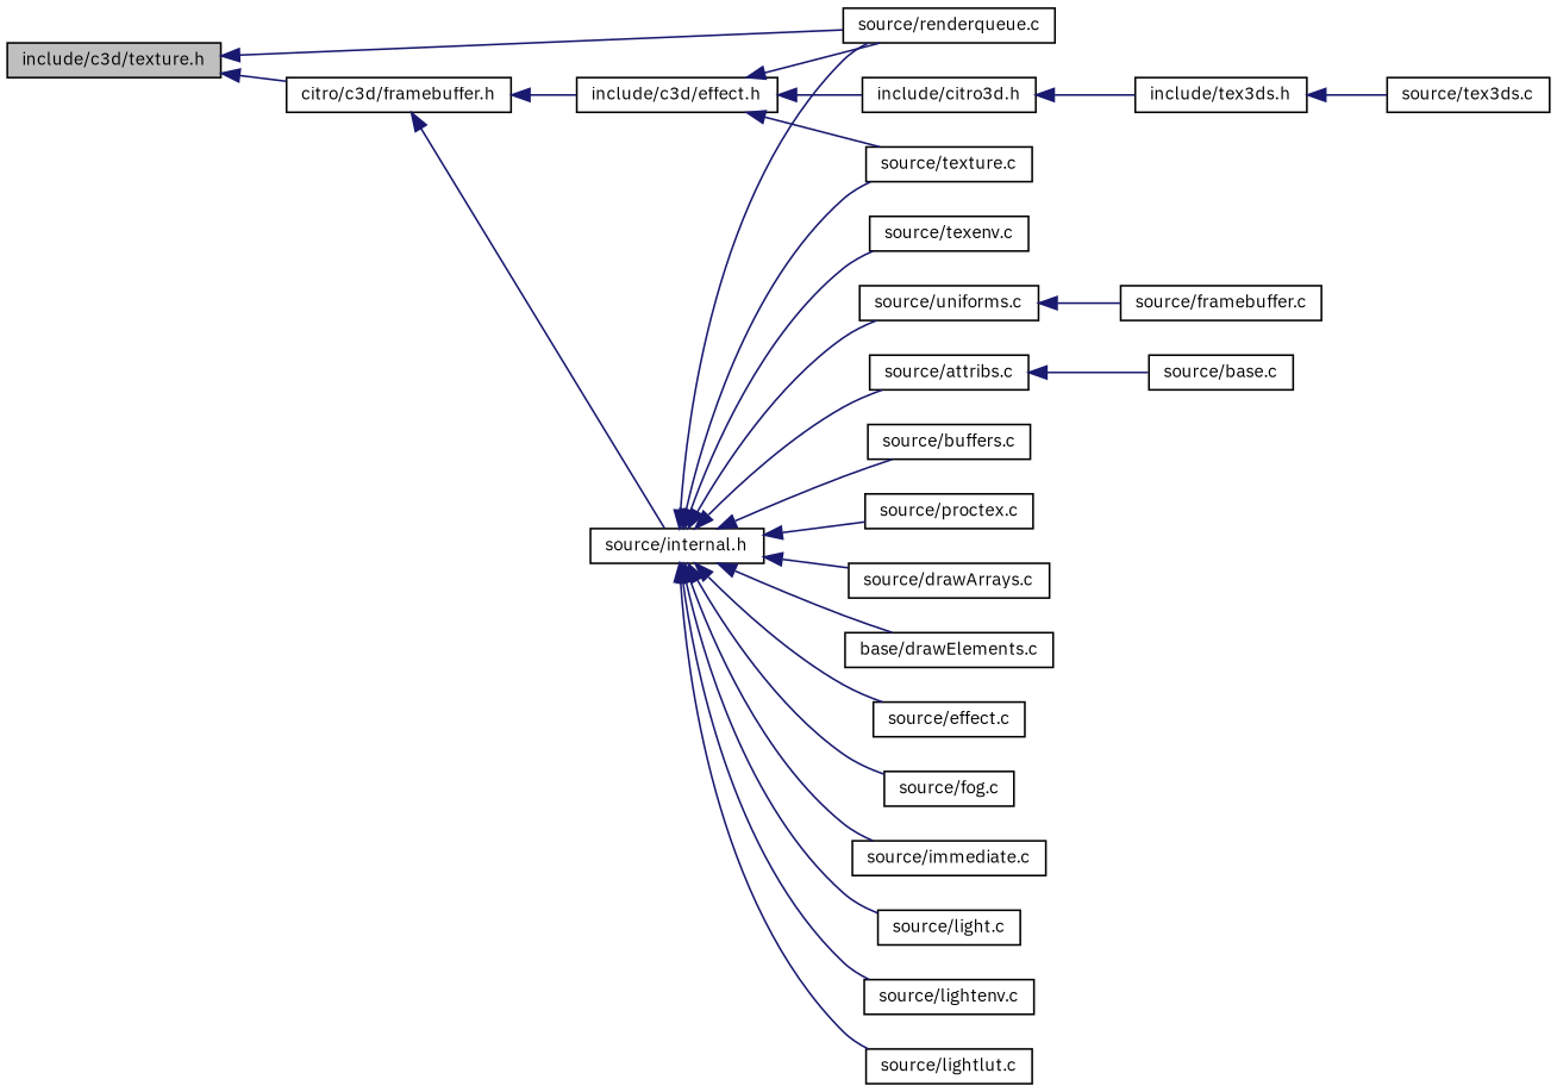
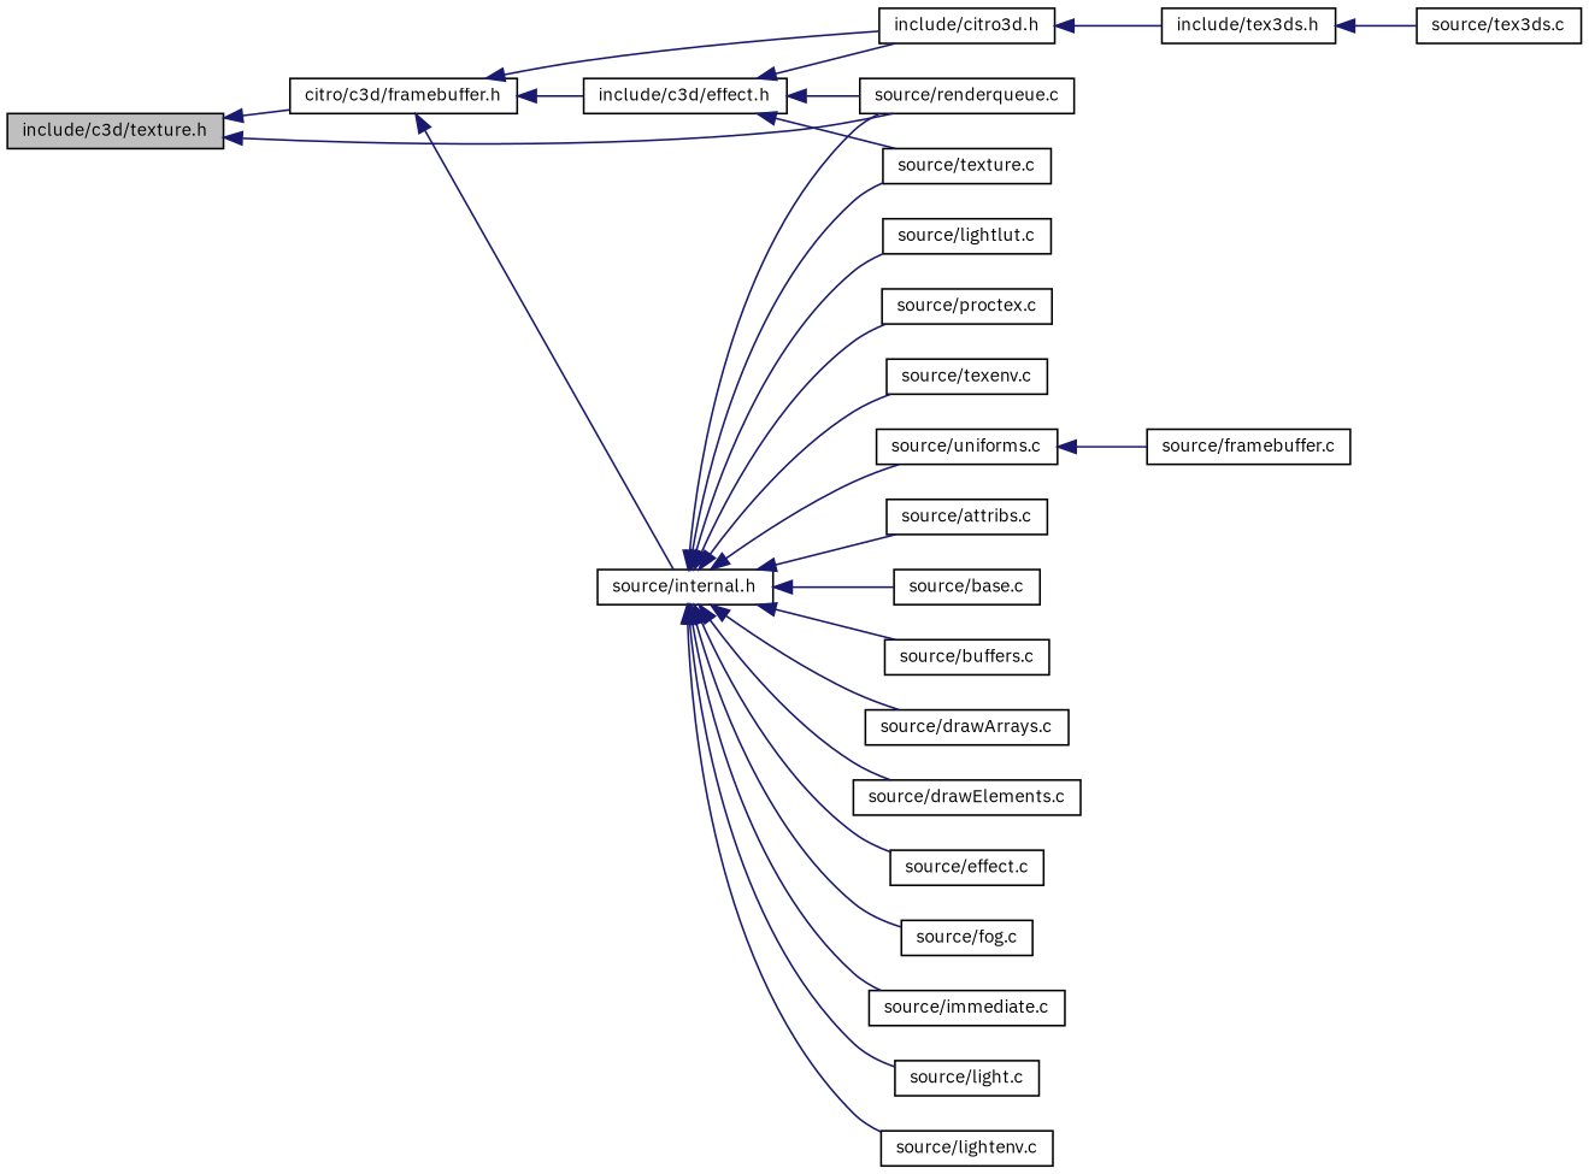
  digraph {
    fontname="IBM Plex Sans"
    rankdir=LR
    node [color=black fillcolor=white fontname="IBM Plex Sans" fontsize=10 shape=record style=filled]
    edge [color=midnightblue dir=back fontname="IBM Plex Sans" fontsize=10 labelfontname=Helvetica labelfontsize=10 style=solid]
    n1 [fillcolor=grey75 fontcolor=black height=0.2 label="include/c3d/texture.h" width=0.4]
    n2 [height=0.2 label="citro/c3d/framebuffer.h" width=0.4]
    n3 [height=0.2 label="source/renderqueue.c" width=0.4]
    n4 [height=0.2 label="include/citro3d.h" width=0.4]
    n5 [height=0.2 label="include/c3d/effect.h" width=0.4]
    n6 [height=0.2 label="source/internal.h" width=0.4]
    n7 [height=0.2 label="include/tex3ds.h" width=0.4]
    n8 [height=0.2 label="source/texture.c" width=0.4]
    n9 [height=0.2 label="source/attribs.c" width=0.4]
    n10 [height=0.2 label="source/base.c" width=0.4]
    n11 [height=0.2 label="source/buffers.c" width=0.4]
    n12 [height=0.2 label="source/drawArrays.c" width=0.4]
-   n13 [height=0.2 label="base/drawElements.c" width=0.4]
+   n13 [height=0.2 label="source/drawElements.c" width=0.4]
    n14 [height=0.2 label="source/effect.c" width=0.4]
    n15 [height=0.2 label="source/fog.c" width=0.4]
    n16 [height=0.2 label="source/immediate.c" width=0.4]
    n17 [height=0.2 label="source/light.c" width=0.4]
    n18 [height=0.2 label="source/lightenv.c" width=0.4]
    n19 [height=0.2 label="source/lightlut.c" width=0.4]
    n20 [height=0.2 label="source/proctex.c" width=0.4]
    n21 [height=0.2 label="source/texenv.c" width=0.4]
    n22 [height=0.2 label="source/uniforms.c" width=0.4]
    n23 [height=0.2 label="source/tex3ds.c" width=0.4]
    n24 [height=0.2 label="source/framebuffer.c" width=0.4]
    n1 -> n2
    n1 -> n3
+   n2 -> n4
    n2 -> n5
    n2 -> n6
    n4 -> n7
    n5 -> n3
    n5 -> n4
    n5 -> n8
    n6 -> n3
    n6 -> n8
    n6 -> n9
-   n9 -> n10
+   n6 -> n10
    n6 -> n11
    n6 -> n12
    n6 -> n13
    n6 -> n14
    n6 -> n15
    n6 -> n16
    n6 -> n17
    n6 -> n18
    n6 -> n19
    n6 -> n20
    n6 -> n21
    n6 -> n22
    n7 -> n23
    n22 -> n24
  }
